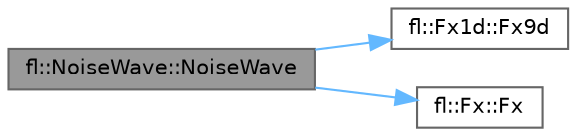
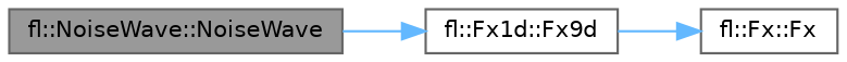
  digraph {
    rankdir=LR
    node [color=grey40 fillcolor=white fontname=Helvetica fontsize=10 shape=box style=filled]
    edge [color=steelblue1 fontname=Helvetica fontsize=10 labelfontname=Helvetica labelfontsize=10 style=solid]
    n1 [color=gray40 fillcolor=grey60 fontcolor=black height=0.2 label="fl::NoiseWave::NoiseWave" width=0.4]
    n2 [height=0.2 label="fl::Fx1d::Fx9d" width=0.4]
    n3 [height=0.2 label="fl::Fx::Fx" width=0.4]
    n1 -> n2
-   n1 -> n3
+   n2 -> n3
  }
